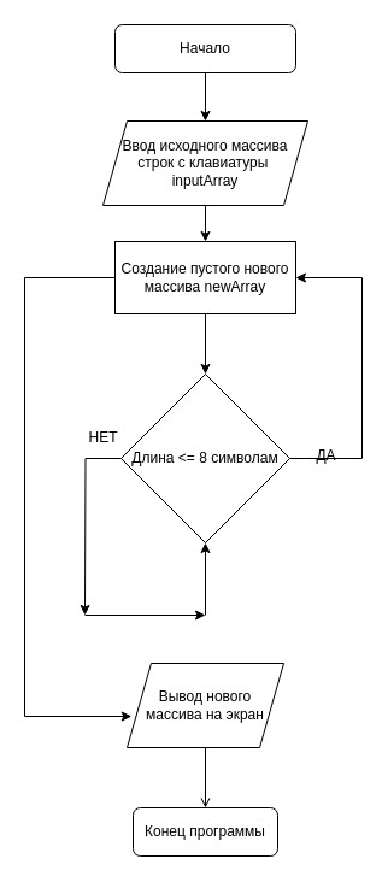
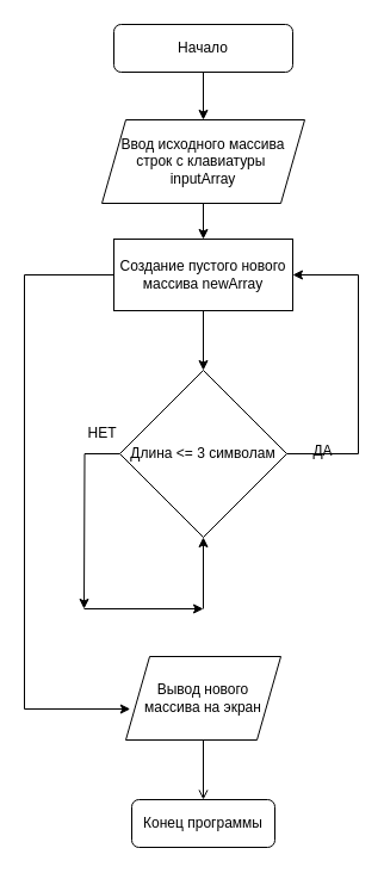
  <mxCell id="0" />
  <mxCell id="1" parent="0" />
  <mxCell id="2" value="" style="edgeStyle=orthogonalEdgeStyle;rounded=0;orthogonalLoop=1;jettySize=auto;html=1;" parent="1" source="3" target="6" edge="1"><mxGeometry relative="1" as="geometry" /></mxCell>
  <mxCell id="3" value="Начало" style="rounded=1;whiteSpace=wrap;html=1;fontSize=12;glass=0;strokeWidth=1;shadow=0;" parent="1" vertex="1"><mxGeometry x="95" y="20" width="150" height="40" as="geometry" /></mxCell>
  <mxCell id="4" value="Конец программы" style="rounded=1;whiteSpace=wrap;html=1;fontSize=12;glass=0;strokeWidth=1;shadow=0;" parent="1" vertex="1"><mxGeometry x="110" y="670" width="120" height="40" as="geometry" /></mxCell>
  <mxCell id="5" value="" style="edgeStyle=orthogonalEdgeStyle;rounded=0;orthogonalLoop=1;jettySize=auto;html=1;" parent="1" source="6" target="9" edge="1"><mxGeometry relative="1" as="geometry" /></mxCell>
  <mxCell id="6" value="Ввод исходного массива строк с клавиатуры&amp;nbsp;&lt;br&gt;inputArray" style="shape=parallelogram;perimeter=parallelogramPerimeter;whiteSpace=wrap;html=1;fixedSize=1;" parent="1" vertex="1"><mxGeometry x="85" y="100" width="170" height="70" as="geometry" /></mxCell>
  <mxCell id="7" value="" style="edgeStyle=orthogonalEdgeStyle;rounded=0;orthogonalLoop=1;jettySize=auto;html=1;" parent="1" source="9" target="12" edge="1"><mxGeometry relative="1" as="geometry" /></mxCell>
  <mxCell id="8" style="edgeStyle=orthogonalEdgeStyle;rounded=0;orthogonalLoop=1;jettySize=auto;html=1;entryX=0.029;entryY=0.629;entryDx=0;entryDy=0;entryPerimeter=0;" parent="1" source="9" target="14" edge="1"><mxGeometry relative="1" as="geometry"><Array as="points"><mxPoint x="20" y="230" /><mxPoint x="20" y="594" /></Array></mxGeometry></mxCell>
  <mxCell id="9" value="Создание пустого нового массива&amp;nbsp;newArray" style="rounded=0;whiteSpace=wrap;html=1;" parent="1" vertex="1"><mxGeometry x="95" y="200" width="150" height="60" as="geometry" /></mxCell>
  <mxCell id="10" value="" style="edgeStyle=orthogonalEdgeStyle;rounded=0;orthogonalLoop=1;jettySize=auto;html=1;entryX=1;entryY=0.5;entryDx=0;entryDy=0;" parent="1" source="12" target="9" edge="1"><mxGeometry relative="1" as="geometry"><Array as="points"><mxPoint x="300" y="380" /><mxPoint x="300" y="230" /></Array></mxGeometry></mxCell>
  <mxCell id="11" style="edgeStyle=orthogonalEdgeStyle;rounded=0;orthogonalLoop=1;jettySize=auto;html=1;" parent="1" source="12" edge="1"><mxGeometry relative="1" as="geometry"><mxPoint x="70" y="510" as="targetPoint" /></mxGeometry></mxCell>
- <mxCell id="12" value="Длина &amp;lt;= 8 символам" style="rhombus;whiteSpace=wrap;html=1;" parent="1" vertex="1"><mxGeometry x="100" y="310" width="140" height="140" as="geometry" /></mxCell>
+ <mxCell id="12" value="Длина &amp;lt;= 3 символам" style="rhombus;whiteSpace=wrap;html=1;" parent="1" vertex="1"><mxGeometry x="100" y="310" width="140" height="140" as="geometry" /></mxCell>
  <mxCell id="13" value="ДА" style="text;html=1;align=center;verticalAlign=middle;resizable=0;points=[];autosize=1;strokeColor=none;fillColor=none;" parent="1" vertex="1"><mxGeometry x="250" y="363" width="40" height="30" as="geometry" /></mxCell>
  <mxCell id="14" value="Вывод нового&lt;br&gt;массива&amp;nbsp;на экран" style="shape=parallelogram;perimeter=parallelogramPerimeter;whiteSpace=wrap;html=1;fixedSize=1;" parent="1" vertex="1"><mxGeometry x="105" y="550" width="130" height="70" as="geometry" /></mxCell>
  <mxCell id="15" value="" style="endArrow=open;html=1;rounded=0;entryX=0.5;entryY=0;entryDx=0;entryDy=0;exitX=0.5;exitY=1;exitDx=0;exitDy=0;" parent="1" source="14" target="4" edge="1"><mxGeometry width="50" height="50" relative="1" as="geometry"><mxPoint x="340" y="390" as="sourcePoint" /><mxPoint x="390" y="340" as="targetPoint" /></mxGeometry></mxCell>
  <mxCell id="16" value="" style="endArrow=classic;html=1;rounded=0;entryX=0.5;entryY=1;entryDx=0;entryDy=0;" parent="1" target="12" edge="1"><mxGeometry width="50" height="50" relative="1" as="geometry"><mxPoint x="170" y="510" as="sourcePoint" /><mxPoint x="390" y="330" as="targetPoint" /></mxGeometry></mxCell>
  <mxCell id="17" value="" style="endArrow=classic;html=1;rounded=0;" parent="1" edge="1"><mxGeometry width="50" height="50" relative="1" as="geometry"><mxPoint x="70" y="510" as="sourcePoint" /><mxPoint x="170" y="510" as="targetPoint" /></mxGeometry></mxCell>
  <mxCell id="18" value="НЕТ" style="text;html=1;align=center;verticalAlign=middle;resizable=0;points=[];autosize=1;strokeColor=none;fillColor=none;" parent="1" vertex="1"><mxGeometry x="60" y="348" width="50" height="30" as="geometry" /></mxCell>
